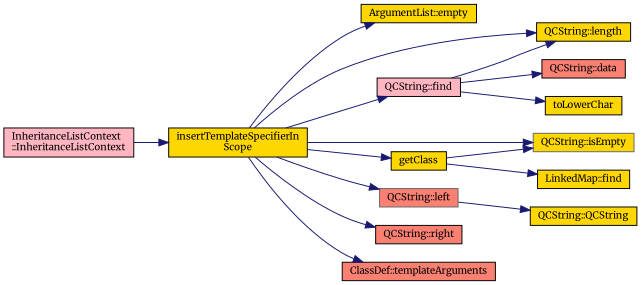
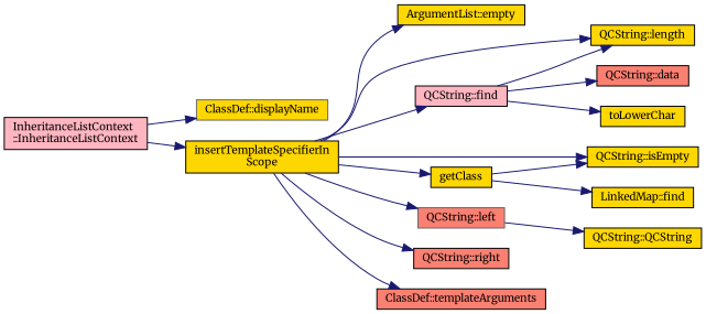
  digraph {
    fontname=Merriweather
    rankdir=LR
    node [color=black fillcolor=gold fontname=Merriweather fontsize=10 shape=record style=filled]
    edge [color=midnightblue fontname=Merriweather fontsize=10 labelfontname=Helvetica labelfontsize=10 style=solid]
    n1 [fillcolor=lightpink fontcolor=black height=0.2 label="InheritanceListContext\l::InheritanceListContext" width=0.4]
+   n2 [color=gray40 height=0.2 label="ClassDef::displayName" width=0.4]
    n3 [height=0.2 label="insertTemplateSpecifierIn\lScope" width=0.4]
    n4 [height=0.2 label="ArgumentList::empty" width=0.4]
    n5 [fillcolor=lightpink height=0.2 label="QCString::find" width=0.4]
    n6 [height=0.2 label="QCString::length" width=0.4]
    n7 [height=0.2 label=getClass width=0.4]
-   n8 [color=gray40 height=0.2 label="QCString::isEmpty" width=0.4]
+   n8 [height=0.2 label="QCString::isEmpty" width=0.4]
    n9 [color=gray40 fillcolor=salmon height=0.2 label="QCString::left" width=0.4]
    n10 [fillcolor=salmon height=0.2 label="QCString::right" width=0.4]
    n11 [fillcolor=salmon height=0.2 label="ClassDef::templateArguments" width=0.4]
    n12 [fillcolor=salmon height=0.2 label="QCString::data" width=0.4]
    n13 [height=0.2 label=toLowerChar width=0.4]
    n14 [height=0.2 label="LinkedMap::find" width=0.4]
    n15 [height=0.2 label="QCString::QCString" width=0.4]
+   n1 -> n2
    n1 -> n3
    n3 -> n4
    n3 -> n5
    n3 -> n6
    n3 -> n7
    n3 -> n8
    n3 -> n9
    n3 -> n10
    n3 -> n11
    n5 -> n6
    n5 -> n12
    n5 -> n13
    n7 -> n8
    n7 -> n14
    n9 -> n15
  }
